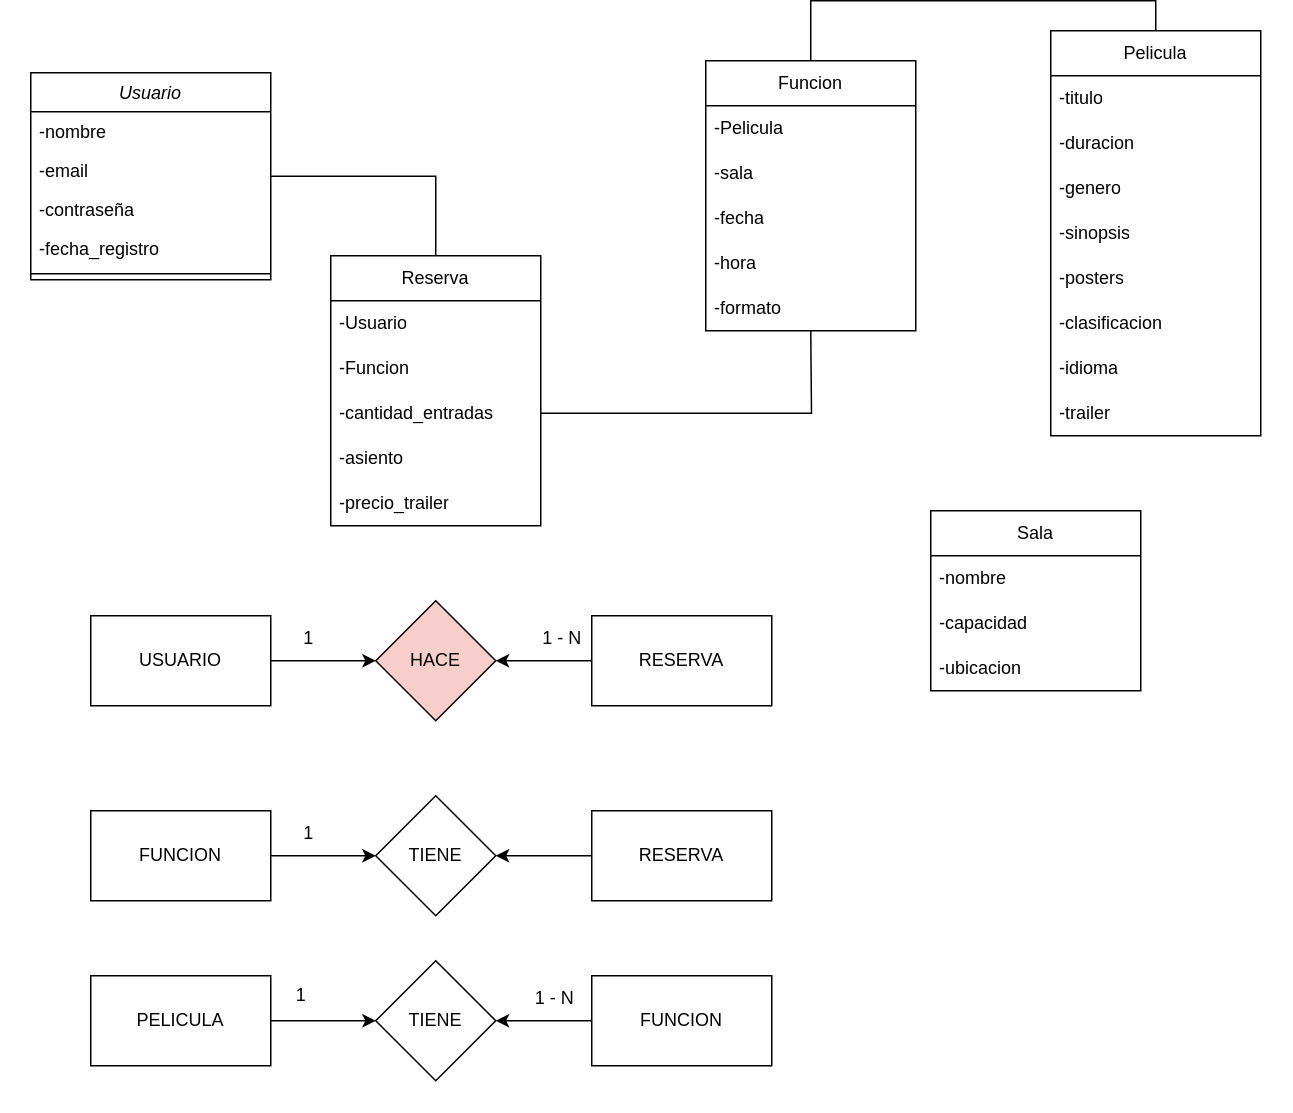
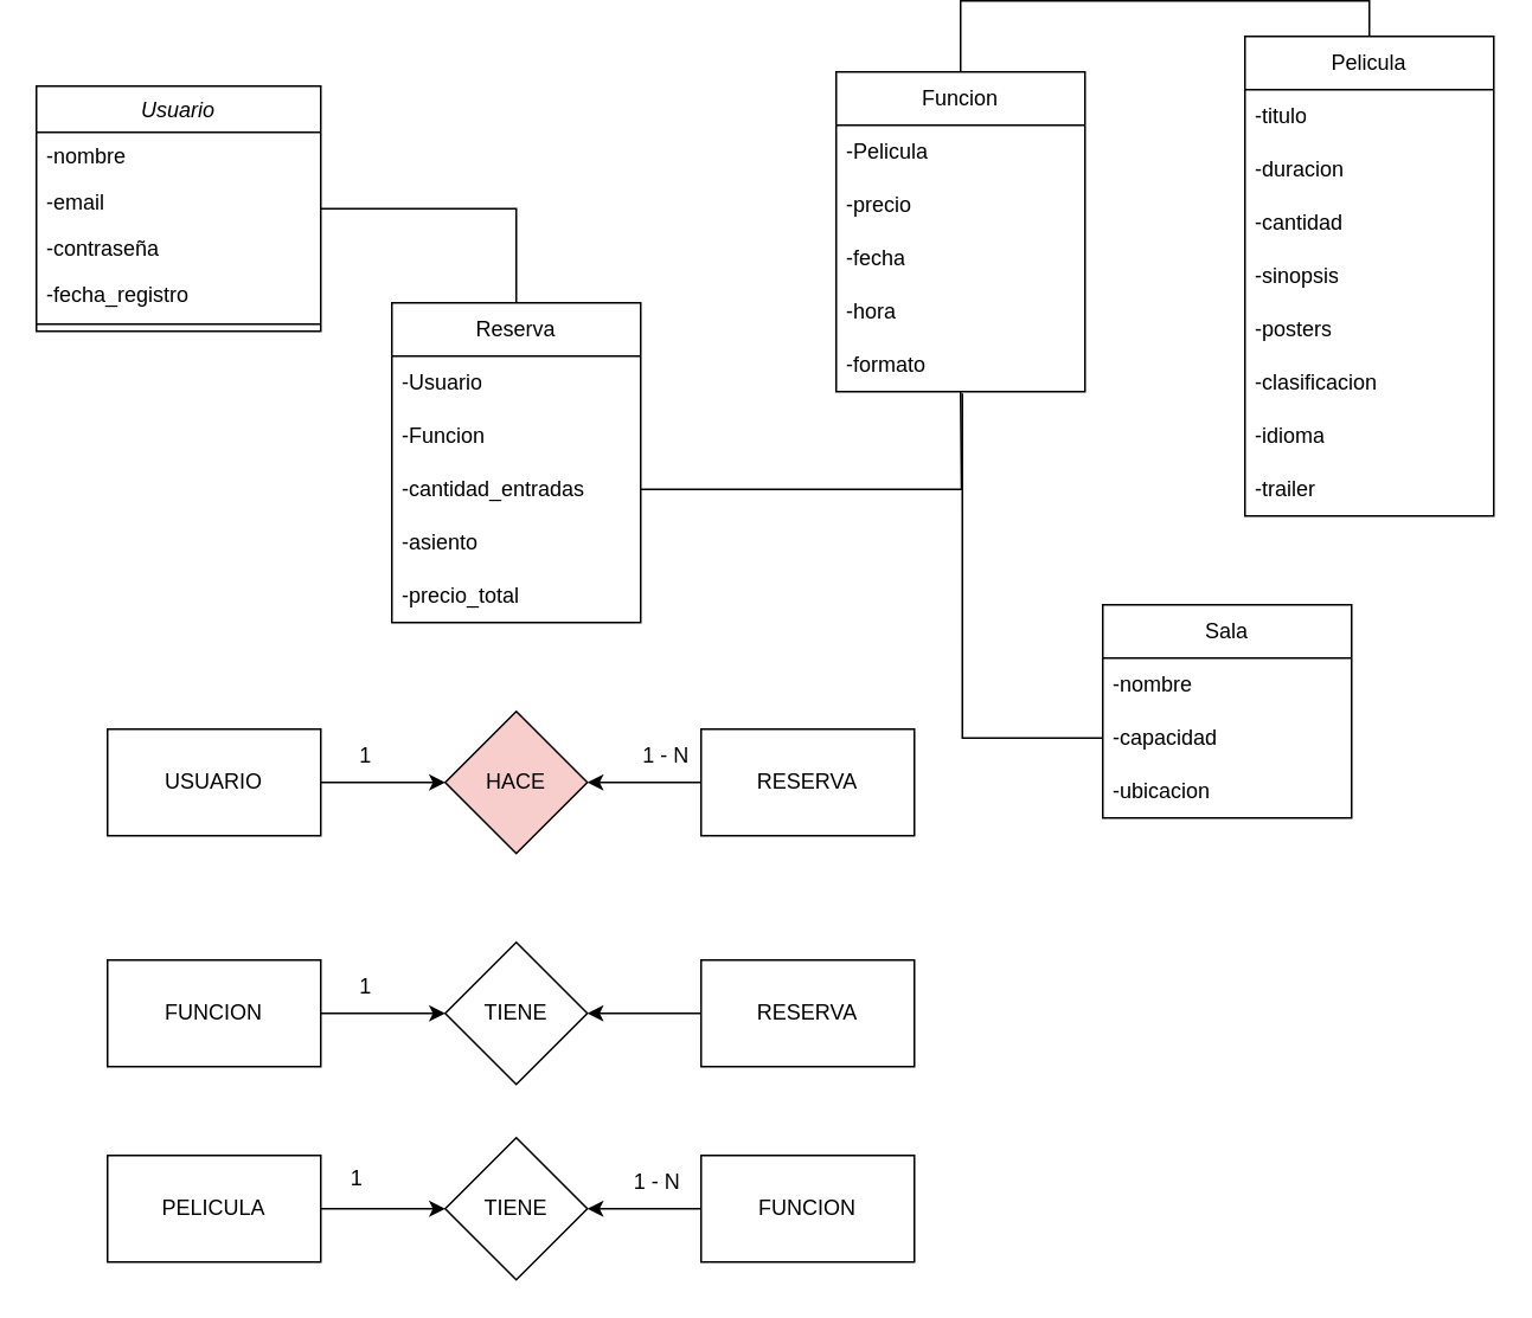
  <mxCell id="0" />
  <mxCell id="1" parent="0" />
  <mxCell id="2" style="edgeStyle=orthogonalEdgeStyle;rounded=0;orthogonalLoop=1;jettySize=auto;html=1;entryX=0.5;entryY=0;entryDx=0;entryDy=0;endArrow=none;endFill=0;" edge="1" parent="1" source="3" target="25"><mxGeometry relative="1" as="geometry" /></mxCell>
  <mxCell id="3" value="Usuario" style="swimlane;fontStyle=2;align=center;verticalAlign=top;childLayout=stackLayout;horizontal=1;startSize=26;horizontalStack=0;resizeParent=1;resizeLast=0;collapsible=1;marginBottom=0;rounded=0;shadow=0;strokeWidth=1;" parent="1" vertex="1"><mxGeometry x="20" y="48" width="160" height="138" as="geometry"><mxRectangle x="230" y="140" width="160" height="26" as="alternateBounds" /></mxGeometry></mxCell>
  <mxCell id="4" value="-nombre" style="text;align=left;verticalAlign=top;spacingLeft=4;spacingRight=4;overflow=hidden;rotatable=0;points=[[0,0.5],[1,0.5]];portConstraint=eastwest;" parent="3" vertex="1"><mxGeometry y="26" width="160" height="26" as="geometry" /></mxCell>
  <mxCell id="5" value="-email" style="text;align=left;verticalAlign=top;spacingLeft=4;spacingRight=4;overflow=hidden;rotatable=0;points=[[0,0.5],[1,0.5]];portConstraint=eastwest;rounded=0;shadow=0;html=0;" parent="3" vertex="1"><mxGeometry y="52" width="160" height="26" as="geometry" /></mxCell>
  <mxCell id="6" value="-contraseña" style="text;align=left;verticalAlign=top;spacingLeft=4;spacingRight=4;overflow=hidden;rotatable=0;points=[[0,0.5],[1,0.5]];portConstraint=eastwest;rounded=0;shadow=0;html=0;" vertex="1" parent="3"><mxGeometry y="78" width="160" height="26" as="geometry" /></mxCell>
  <mxCell id="7" value="-fecha_registro" style="text;align=left;verticalAlign=top;spacingLeft=4;spacingRight=4;overflow=hidden;rotatable=0;points=[[0,0.5],[1,0.5]];portConstraint=eastwest;rounded=0;shadow=0;html=0;" parent="3" vertex="1"><mxGeometry y="104" width="160" height="26" as="geometry" /></mxCell>
  <mxCell id="8" value="" style="line;html=1;strokeWidth=1;align=left;verticalAlign=middle;spacingTop=-1;spacingLeft=3;spacingRight=3;rotatable=0;labelPosition=right;points=[];portConstraint=eastwest;" parent="3" vertex="1"><mxGeometry y="130" width="160" height="8" as="geometry" /></mxCell>
  <mxCell id="9" style="edgeStyle=orthogonalEdgeStyle;rounded=0;orthogonalLoop=1;jettySize=auto;html=1;entryX=0.5;entryY=0;entryDx=0;entryDy=0;exitX=0.5;exitY=0;exitDx=0;exitDy=0;endArrow=none;endFill=0;" edge="1" parent="1" source="10" target="19"><mxGeometry relative="1" as="geometry" /></mxCell>
  <mxCell id="10" value="Pelicula" style="swimlane;fontStyle=0;childLayout=stackLayout;horizontal=1;startSize=30;horizontalStack=0;resizeParent=1;resizeParentMax=0;resizeLast=0;collapsible=1;marginBottom=0;whiteSpace=wrap;html=1;" vertex="1" parent="1"><mxGeometry x="700" y="20" width="140" height="270" as="geometry" /></mxCell>
  <mxCell id="11" value="-titulo" style="text;strokeColor=none;fillColor=none;align=left;verticalAlign=middle;spacingLeft=4;spacingRight=4;overflow=hidden;points=[[0,0.5],[1,0.5]];portConstraint=eastwest;rotatable=0;whiteSpace=wrap;html=1;" vertex="1" parent="10"><mxGeometry y="30" width="140" height="30" as="geometry" /></mxCell>
  <mxCell id="12" value="-duracion" style="text;strokeColor=none;fillColor=none;align=left;verticalAlign=middle;spacingLeft=4;spacingRight=4;overflow=hidden;points=[[0,0.5],[1,0.5]];portConstraint=eastwest;rotatable=0;whiteSpace=wrap;html=1;fontStyle=0" vertex="1" parent="10"><mxGeometry y="60" width="140" height="30" as="geometry" /></mxCell>
- <mxCell id="13" value="-genero" style="text;strokeColor=none;fillColor=none;align=left;verticalAlign=middle;spacingLeft=4;spacingRight=4;overflow=hidden;points=[[0,0.5],[1,0.5]];portConstraint=eastwest;rotatable=0;whiteSpace=wrap;html=1;fontStyle=0" vertex="1" parent="10"><mxGeometry y="90" width="140" height="30" as="geometry" /></mxCell>
+ <mxCell id="13" value="-cantidad" style="text;strokeColor=none;fillColor=none;align=left;verticalAlign=middle;spacingLeft=4;spacingRight=4;overflow=hidden;points=[[0,0.5],[1,0.5]];portConstraint=eastwest;rotatable=0;whiteSpace=wrap;html=1;fontStyle=0" vertex="1" parent="10"><mxGeometry y="90" width="140" height="30" as="geometry" /></mxCell>
  <mxCell id="14" value="-sinopsis" style="text;strokeColor=none;fillColor=none;align=left;verticalAlign=middle;spacingLeft=4;spacingRight=4;overflow=hidden;points=[[0,0.5],[1,0.5]];portConstraint=eastwest;rotatable=0;whiteSpace=wrap;html=1;fontStyle=0" vertex="1" parent="10"><mxGeometry y="120" width="140" height="30" as="geometry" /></mxCell>
  <mxCell id="15" value="-posters" style="text;strokeColor=none;fillColor=none;align=left;verticalAlign=middle;spacingLeft=4;spacingRight=4;overflow=hidden;points=[[0,0.5],[1,0.5]];portConstraint=eastwest;rotatable=0;whiteSpace=wrap;html=1;" vertex="1" parent="10"><mxGeometry y="150" width="140" height="30" as="geometry" /></mxCell>
  <mxCell id="16" value="-clasificacion" style="text;strokeColor=none;fillColor=none;align=left;verticalAlign=middle;spacingLeft=4;spacingRight=4;overflow=hidden;points=[[0,0.5],[1,0.5]];portConstraint=eastwest;rotatable=0;whiteSpace=wrap;html=1;" vertex="1" parent="10"><mxGeometry y="180" width="140" height="30" as="geometry" /></mxCell>
  <mxCell id="17" value="-idioma" style="text;strokeColor=none;fillColor=none;align=left;verticalAlign=middle;spacingLeft=4;spacingRight=4;overflow=hidden;points=[[0,0.5],[1,0.5]];portConstraint=eastwest;rotatable=0;whiteSpace=wrap;html=1;" vertex="1" parent="10"><mxGeometry y="210" width="140" height="30" as="geometry" /></mxCell>
  <mxCell id="18" value="-trailer" style="text;strokeColor=none;fillColor=none;align=left;verticalAlign=middle;spacingLeft=4;spacingRight=4;overflow=hidden;points=[[0,0.5],[1,0.5]];portConstraint=eastwest;rotatable=0;whiteSpace=wrap;html=1;" vertex="1" parent="10"><mxGeometry y="240" width="140" height="30" as="geometry" /></mxCell>
  <mxCell id="19" value="Funcion" style="swimlane;fontStyle=0;childLayout=stackLayout;horizontal=1;startSize=30;horizontalStack=0;resizeParent=1;resizeParentMax=0;resizeLast=0;collapsible=1;marginBottom=0;whiteSpace=wrap;html=1;" vertex="1" parent="1"><mxGeometry x="470" y="40" width="140" height="180" as="geometry" /></mxCell>
  <mxCell id="20" value="-Pelicula" style="text;strokeColor=none;fillColor=none;align=left;verticalAlign=middle;spacingLeft=4;spacingRight=4;overflow=hidden;points=[[0,0.5],[1,0.5]];portConstraint=eastwest;rotatable=0;whiteSpace=wrap;html=1;" vertex="1" parent="19"><mxGeometry y="30" width="140" height="30" as="geometry" /></mxCell>
- <mxCell id="21" value="-sala" style="text;strokeColor=none;fillColor=none;align=left;verticalAlign=middle;spacingLeft=4;spacingRight=4;overflow=hidden;points=[[0,0.5],[1,0.5]];portConstraint=eastwest;rotatable=0;whiteSpace=wrap;html=1;" vertex="1" parent="19"><mxGeometry y="60" width="140" height="30" as="geometry" /></mxCell>
+ <mxCell id="21" value="-precio" style="text;strokeColor=none;fillColor=none;align=left;verticalAlign=middle;spacingLeft=4;spacingRight=4;overflow=hidden;points=[[0,0.5],[1,0.5]];portConstraint=eastwest;rotatable=0;whiteSpace=wrap;html=1;" vertex="1" parent="19"><mxGeometry y="60" width="140" height="30" as="geometry" /></mxCell>
  <mxCell id="22" value="-fecha" style="text;strokeColor=none;fillColor=none;align=left;verticalAlign=middle;spacingLeft=4;spacingRight=4;overflow=hidden;points=[[0,0.5],[1,0.5]];portConstraint=eastwest;rotatable=0;whiteSpace=wrap;html=1;" vertex="1" parent="19"><mxGeometry y="90" width="140" height="30" as="geometry" /></mxCell>
  <mxCell id="23" value="-hora" style="text;strokeColor=none;fillColor=none;align=left;verticalAlign=middle;spacingLeft=4;spacingRight=4;overflow=hidden;points=[[0,0.5],[1,0.5]];portConstraint=eastwest;rotatable=0;whiteSpace=wrap;html=1;" vertex="1" parent="19"><mxGeometry y="120" width="140" height="30" as="geometry" /></mxCell>
  <mxCell id="24" value="-formato" style="text;strokeColor=none;fillColor=none;align=left;verticalAlign=middle;spacingLeft=4;spacingRight=4;overflow=hidden;points=[[0,0.5],[1,0.5]];portConstraint=eastwest;rotatable=0;whiteSpace=wrap;html=1;" vertex="1" parent="19"><mxGeometry y="150" width="140" height="30" as="geometry" /></mxCell>
  <mxCell id="25" value="Reserva" style="swimlane;fontStyle=0;childLayout=stackLayout;horizontal=1;startSize=30;horizontalStack=0;resizeParent=1;resizeParentMax=0;resizeLast=0;collapsible=1;marginBottom=0;whiteSpace=wrap;html=1;" vertex="1" parent="1"><mxGeometry x="220" y="170" width="140" height="180" as="geometry" /></mxCell>
  <mxCell id="26" value="-Usuario" style="text;strokeColor=none;fillColor=none;align=left;verticalAlign=middle;spacingLeft=4;spacingRight=4;overflow=hidden;points=[[0,0.5],[1,0.5]];portConstraint=eastwest;rotatable=0;whiteSpace=wrap;html=1;" vertex="1" parent="25"><mxGeometry y="30" width="140" height="30" as="geometry" /></mxCell>
  <mxCell id="27" value="-Funcion" style="text;strokeColor=none;fillColor=none;align=left;verticalAlign=middle;spacingLeft=4;spacingRight=4;overflow=hidden;points=[[0,0.5],[1,0.5]];portConstraint=eastwest;rotatable=0;whiteSpace=wrap;html=1;" vertex="1" parent="25"><mxGeometry y="60" width="140" height="30" as="geometry" /></mxCell>
  <mxCell id="28" style="edgeStyle=orthogonalEdgeStyle;rounded=0;orthogonalLoop=1;jettySize=auto;html=1;curved=0;endArrow=none;endFill=0;" edge="1" parent="25" source="29"><mxGeometry relative="1" as="geometry"><mxPoint x="320" y="50" as="targetPoint" /></mxGeometry></mxCell>
  <mxCell id="29" value="-cantidad_entradas" style="text;strokeColor=none;fillColor=none;align=left;verticalAlign=middle;spacingLeft=4;spacingRight=4;overflow=hidden;points=[[0,0.5],[1,0.5]];portConstraint=eastwest;rotatable=0;whiteSpace=wrap;html=1;" vertex="1" parent="25"><mxGeometry y="90" width="140" height="30" as="geometry" /></mxCell>
  <mxCell id="30" value="-asiento" style="text;strokeColor=none;fillColor=none;align=left;verticalAlign=middle;spacingLeft=4;spacingRight=4;overflow=hidden;points=[[0,0.5],[1,0.5]];portConstraint=eastwest;rotatable=0;whiteSpace=wrap;html=1;" vertex="1" parent="25"><mxGeometry y="120" width="140" height="30" as="geometry" /></mxCell>
- <mxCell id="31" value="-precio_trailer" style="text;strokeColor=none;fillColor=none;align=left;verticalAlign=middle;spacingLeft=4;spacingRight=4;overflow=hidden;points=[[0,0.5],[1,0.5]];portConstraint=eastwest;rotatable=0;whiteSpace=wrap;html=1;" vertex="1" parent="25"><mxGeometry y="150" width="140" height="30" as="geometry" /></mxCell>
+ <mxCell id="31" value="-precio_total" style="text;strokeColor=none;fillColor=none;align=left;verticalAlign=middle;spacingLeft=4;spacingRight=4;overflow=hidden;points=[[0,0.5],[1,0.5]];portConstraint=eastwest;rotatable=0;whiteSpace=wrap;html=1;" vertex="1" parent="25"><mxGeometry y="150" width="140" height="30" as="geometry" /></mxCell>
  <mxCell id="32" style="edgeStyle=orthogonalEdgeStyle;rounded=0;orthogonalLoop=1;jettySize=auto;html=1;entryX=0;entryY=0.5;entryDx=0;entryDy=0;" edge="1" parent="1" source="33" target="40"><mxGeometry relative="1" as="geometry" /></mxCell>
  <mxCell id="33" value="USUARIO" style="rounded=0;whiteSpace=wrap;html=1;" vertex="1" parent="1"><mxGeometry x="60" y="410" width="120" height="60" as="geometry" /></mxCell>
  <mxCell id="34" style="edgeStyle=orthogonalEdgeStyle;rounded=0;orthogonalLoop=1;jettySize=auto;html=1;exitX=0;exitY=0.5;exitDx=0;exitDy=0;entryX=1;entryY=0.5;entryDx=0;entryDy=0;" edge="1" parent="1" source="35" target="40"><mxGeometry relative="1" as="geometry" /></mxCell>
  <mxCell id="35" value="RESERVA" style="rounded=0;whiteSpace=wrap;html=1;" vertex="1" parent="1"><mxGeometry x="394" y="410" width="120" height="60" as="geometry" /></mxCell>
  <mxCell id="36" style="edgeStyle=orthogonalEdgeStyle;rounded=0;orthogonalLoop=1;jettySize=auto;html=1;entryX=0;entryY=0.5;entryDx=0;entryDy=0;" edge="1" parent="1" source="37" target="47"><mxGeometry relative="1" as="geometry" /></mxCell>
  <mxCell id="37" value="FUNCION" style="rounded=0;whiteSpace=wrap;html=1;" vertex="1" parent="1"><mxGeometry x="60" y="540" width="120" height="60" as="geometry" /></mxCell>
  <mxCell id="38" style="edgeStyle=orthogonalEdgeStyle;rounded=0;orthogonalLoop=1;jettySize=auto;html=1;entryX=0;entryY=0.5;entryDx=0;entryDy=0;" edge="1" parent="1" source="39" target="49"><mxGeometry relative="1" as="geometry" /></mxCell>
  <mxCell id="39" value="PELICULA" style="rounded=0;whiteSpace=wrap;html=1;" vertex="1" parent="1"><mxGeometry x="60" y="650" width="120" height="60" as="geometry" /></mxCell>
  <mxCell id="40" value="HACE" style="rhombus;whiteSpace=wrap;html=1;fillColor=#f8cecc;" vertex="1" parent="1"><mxGeometry x="250" y="400" width="80" height="80" as="geometry" /></mxCell>
  <mxCell id="41" value="1 - N" style="text;html=1;align=center;verticalAlign=middle;resizable=0;points=[];autosize=1;strokeColor=none;fillColor=none;" vertex="1" parent="1"><mxGeometry x="349" y="410" width="50" height="30" as="geometry" /></mxCell>
  <mxCell id="42" value="1" style="text;html=1;align=center;verticalAlign=middle;resizable=0;points=[];autosize=1;strokeColor=none;fillColor=none;" vertex="1" parent="1"><mxGeometry x="190" y="410" width="30" height="30" as="geometry" /></mxCell>
  <mxCell id="43" style="edgeStyle=orthogonalEdgeStyle;rounded=0;orthogonalLoop=1;jettySize=auto;html=1;exitX=0;exitY=0.5;exitDx=0;exitDy=0;entryX=1;entryY=0.5;entryDx=0;entryDy=0;" edge="1" parent="1" source="44" target="47"><mxGeometry relative="1" as="geometry" /></mxCell>
  <mxCell id="44" value="RESERVA" style="rounded=0;whiteSpace=wrap;html=1;" vertex="1" parent="1"><mxGeometry x="394" y="540" width="120" height="60" as="geometry" /></mxCell>
  <mxCell id="45" style="edgeStyle=orthogonalEdgeStyle;rounded=0;orthogonalLoop=1;jettySize=auto;html=1;exitX=0;exitY=0.5;exitDx=0;exitDy=0;" edge="1" parent="1" source="46" target="49"><mxGeometry relative="1" as="geometry" /></mxCell>
  <mxCell id="46" value="FUNCION" style="rounded=0;whiteSpace=wrap;html=1;" vertex="1" parent="1"><mxGeometry x="394" y="650" width="120" height="60" as="geometry" /></mxCell>
  <mxCell id="47" value="TIENE" style="rhombus;whiteSpace=wrap;html=1;" vertex="1" parent="1"><mxGeometry x="250" y="530" width="80" height="80" as="geometry" /></mxCell>
  <mxCell id="48" value="1" style="text;html=1;align=center;verticalAlign=middle;resizable=0;points=[];autosize=1;strokeColor=none;fillColor=none;" vertex="1" parent="1"><mxGeometry x="190" y="540" width="30" height="30" as="geometry" /></mxCell>
  <mxCell id="49" value="TIENE" style="rhombus;whiteSpace=wrap;html=1;" vertex="1" parent="1"><mxGeometry x="250" y="640" width="80" height="80" as="geometry" /></mxCell>
  <mxCell id="50" value="1 - N" style="text;html=1;align=center;verticalAlign=middle;resizable=0;points=[];autosize=1;strokeColor=none;fillColor=none;" vertex="1" parent="1"><mxGeometry x="344" y="650" width="50" height="30" as="geometry" /></mxCell>
  <mxCell id="51" value="1" style="text;html=1;align=center;verticalAlign=middle;resizable=0;points=[];autosize=1;strokeColor=none;fillColor=none;" vertex="1" parent="1"><mxGeometry x="185" y="648" width="30" height="30" as="geometry" /></mxCell>
  <mxCell id="52" value="Sala" style="swimlane;fontStyle=0;childLayout=stackLayout;horizontal=1;startSize=30;horizontalStack=0;resizeParent=1;resizeParentMax=0;resizeLast=0;collapsible=1;marginBottom=0;whiteSpace=wrap;html=1;" vertex="1" parent="1"><mxGeometry x="620" y="340" width="140" height="120" as="geometry" /></mxCell>
  <mxCell id="53" value="-nombre" style="text;strokeColor=none;fillColor=none;align=left;verticalAlign=middle;spacingLeft=4;spacingRight=4;overflow=hidden;points=[[0,0.5],[1,0.5]];portConstraint=eastwest;rotatable=0;whiteSpace=wrap;html=1;" vertex="1" parent="52"><mxGeometry y="30" width="140" height="30" as="geometry" /></mxCell>
  <mxCell id="54" value="-capacidad" style="text;strokeColor=none;fillColor=none;align=left;verticalAlign=middle;spacingLeft=4;spacingRight=4;overflow=hidden;points=[[0,0.5],[1,0.5]];portConstraint=eastwest;rotatable=0;whiteSpace=wrap;html=1;" vertex="1" parent="52"><mxGeometry y="60" width="140" height="30" as="geometry" /></mxCell>
  <mxCell id="55" value="-ubicacion" style="text;strokeColor=none;fillColor=none;align=left;verticalAlign=middle;spacingLeft=4;spacingRight=4;overflow=hidden;points=[[0,0.5],[1,0.5]];portConstraint=eastwest;rotatable=0;whiteSpace=wrap;html=1;" vertex="1" parent="52"><mxGeometry y="90" width="140" height="30" as="geometry" /></mxCell>
+ <mxCell id="56" style="edgeStyle=orthogonalEdgeStyle;rounded=0;orthogonalLoop=1;jettySize=auto;html=1;exitX=0;exitY=0.5;exitDx=0;exitDy=0;entryX=0.507;entryY=1.033;entryDx=0;entryDy=0;entryPerimeter=0;endArrow=none;endFill=0;" edge="1" parent="1" source="54" target="24"><mxGeometry relative="1" as="geometry" /></mxCell>
